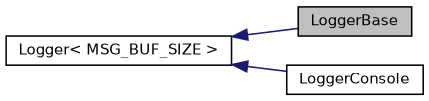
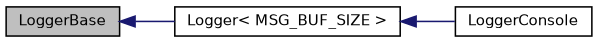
  digraph {
    rankdir=LR
    node [color=black fillcolor=white fontname=Helvetica fontsize=10 shape=record style=filled]
    edge [color=midnightblue dir=back fontname=Helvetica fontsize=10 labelfontname=Helvetica labelfontsize=10 style=solid]
    n1 [fillcolor=grey75 fontcolor=black height=0.2 label=LoggerBase width=0.4]
    n2 [height=0.2 label="Logger\< MSG_BUF_SIZE \>" width=0.4]
    n3 [height=0.2 label=LoggerConsole width=0.4]
-   n2 -> n1
+   n1 -> n2
    n2 -> n3
  }
